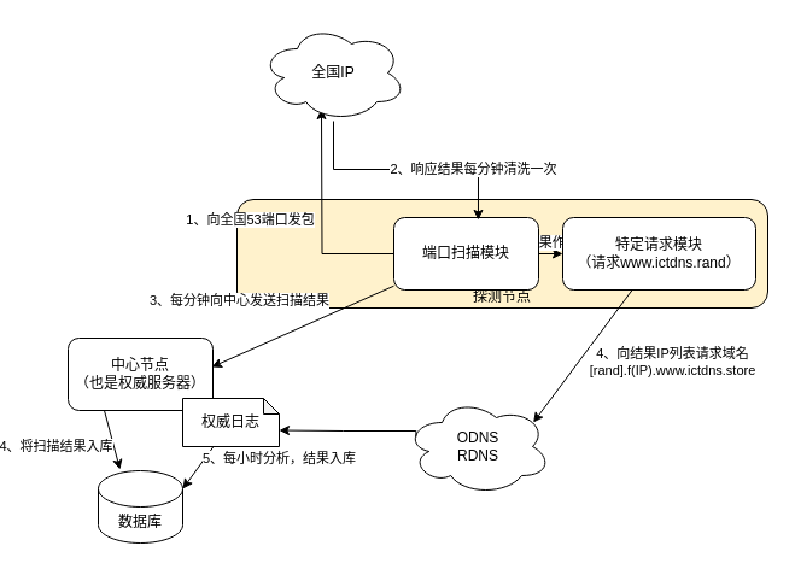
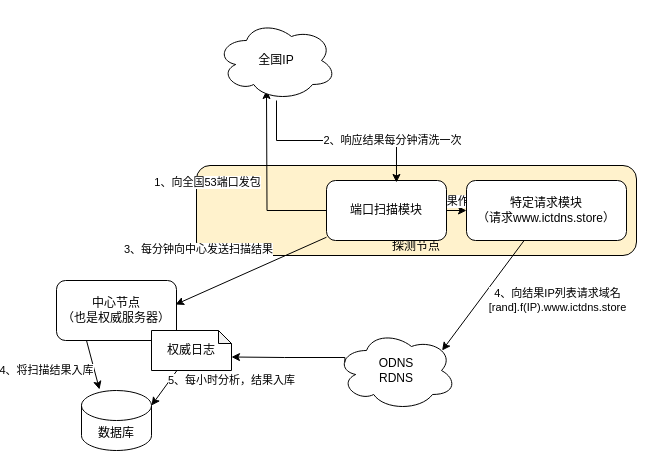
  <mxCell id="0" />
  <mxCell id="1" parent="0" />
  <mxCell id="2" value="&lt;br&gt;&lt;br&gt;&lt;br&gt;&lt;br&gt;&lt;br&gt;探测节点" style="rounded=1;whiteSpace=wrap;html=1;fillColor=#fff2cc;" vertex="1" parent="1"><mxGeometry x="160" y="165" width="440" height="90" as="geometry" /></mxCell>
  <mxCell id="3" value="中心节点&lt;br&gt;（也是权威服务器）" style="rounded=1;whiteSpace=wrap;html=1;" vertex="1" parent="1"><mxGeometry x="20" y="280" width="120" height="60" as="geometry" /></mxCell>
  <mxCell id="4" style="edgeStyle=orthogonalEdgeStyle;rounded=0;orthogonalLoop=1;jettySize=auto;html=1;" edge="1" parent="1" source="8"><mxGeometry relative="1" as="geometry"><mxPoint x="230" y="90" as="targetPoint" /></mxGeometry></mxCell>
  <mxCell id="5" value="1、向全国53端口发包" style="edgeLabel;html=1;align=center;verticalAlign=middle;resizable=0;points=[];" vertex="1" connectable="0" parent="4"><mxGeometry x="-0.017" relative="1" as="geometry"><mxPoint x="-60" as="offset" /></mxGeometry></mxCell>
  <mxCell id="6" style="edgeStyle=orthogonalEdgeStyle;rounded=0;orthogonalLoop=1;jettySize=auto;html=1;exitX=1;exitY=0.5;exitDx=0;exitDy=0;entryX=0;entryY=0.5;entryDx=0;entryDy=0;" edge="1" parent="1" source="8" target="17"><mxGeometry relative="1" as="geometry" /></mxCell>
  <mxCell id="7" value="3、扫描结果作为请求目的IP" style="edgeLabel;html=1;align=center;verticalAlign=middle;resizable=0;points=[];" vertex="1" connectable="0" parent="6"><mxGeometry x="-0.133" y="-1" relative="1" as="geometry"><mxPoint x="9" y="-11" as="offset" /></mxGeometry></mxCell>
  <mxCell id="8" value="端口扫描模块" style="rounded=1;whiteSpace=wrap;html=1;" vertex="1" parent="1"><mxGeometry x="290" y="180" width="120" height="60" as="geometry" /></mxCell>
  <mxCell id="9" value="全国IP" style="ellipse;shape=cloud;whiteSpace=wrap;html=1;" vertex="1" parent="1"><mxGeometry x="180" y="20" width="120" height="80" as="geometry" /></mxCell>
  <mxCell id="10" style="edgeStyle=orthogonalEdgeStyle;rounded=0;orthogonalLoop=1;jettySize=auto;html=1;entryX=0.583;entryY=0.033;entryDx=0;entryDy=0;entryPerimeter=0;" edge="1" parent="1" source="9" target="8"><mxGeometry relative="1" as="geometry" /></mxCell>
  <mxCell id="11" value="2、响应结果每分钟清洗一次" style="edgeLabel;html=1;align=center;verticalAlign=middle;resizable=0;points=[];" vertex="1" connectable="0" parent="10"><mxGeometry x="-0.146" y="1" relative="1" as="geometry"><mxPoint x="69" as="offset" /></mxGeometry></mxCell>
  <mxCell id="12" style="rounded=0;orthogonalLoop=1;jettySize=auto;html=1;entryX=0.992;entryY=0.4;entryDx=0;entryDy=0;entryPerimeter=0;" edge="1" parent="1" source="8" target="3"><mxGeometry relative="1" as="geometry" /></mxCell>
  <mxCell id="13" value="3、每分钟向中心发送扫描结果" style="edgeLabel;html=1;align=center;verticalAlign=middle;resizable=0;points=[];" vertex="1" connectable="0" parent="12"><mxGeometry x="-0.174" y="2" relative="1" as="geometry"><mxPoint x="-67" y="-18" as="offset" /></mxGeometry></mxCell>
  <mxCell id="14" value="数据库" style="shape=cylinder3;whiteSpace=wrap;html=1;boundedLbl=1;backgroundOutline=1;size=15;" vertex="1" parent="1"><mxGeometry x="45" y="390" width="70" height="60" as="geometry" /></mxCell>
  <mxCell id="15" style="rounded=0;orthogonalLoop=1;jettySize=auto;html=1;entryX=0.257;entryY=-0.017;entryDx=0;entryDy=0;entryPerimeter=0;exitX=0.25;exitY=1;exitDx=0;exitDy=0;" edge="1" parent="1" source="3" target="14"><mxGeometry relative="1" as="geometry" /></mxCell>
  <mxCell id="16" value="4、将扫描结果入库" style="edgeLabel;html=1;align=center;verticalAlign=middle;resizable=0;points=[];" vertex="1" connectable="0" parent="15"><mxGeometry x="-0.295" y="-1" relative="1" as="geometry"><mxPoint x="-44" y="12" as="offset" /></mxGeometry></mxCell>
- <mxCell id="17" value="特定请求模块&lt;br&gt;（请求www.ictdns.rand）" style="rounded=1;whiteSpace=wrap;html=1;" vertex="1" parent="1"><mxGeometry x="430" y="180" width="160" height="60" as="geometry" /></mxCell>
+ <mxCell id="17" value="特定请求模块&lt;br&gt;（请求www.ictdns.store）" style="rounded=1;whiteSpace=wrap;html=1;" vertex="1" parent="1"><mxGeometry x="430" y="180" width="160" height="60" as="geometry" /></mxCell>
  <mxCell id="18" value="ODNS&lt;br&gt;RDNS" style="ellipse;shape=cloud;whiteSpace=wrap;html=1;" vertex="1" parent="1"><mxGeometry x="300" y="330" width="120" height="80" as="geometry" /></mxCell>
  <mxCell id="19" style="rounded=0;orthogonalLoop=1;jettySize=auto;html=1;entryX=0.88;entryY=0.25;entryDx=0;entryDy=0;entryPerimeter=0;" edge="1" parent="1" source="17" target="18"><mxGeometry relative="1" as="geometry" /></mxCell>
  <mxCell id="20" value="4、向结果IP列表请求域名&lt;br&gt;[rand].f(IP).www.ictdns.store" style="edgeLabel;html=1;align=center;verticalAlign=middle;resizable=0;points=[];" vertex="1" connectable="0" parent="19"><mxGeometry x="-0.094" y="2" relative="1" as="geometry"><mxPoint x="68" y="9" as="offset" /></mxGeometry></mxCell>
  <mxCell id="21" value="权威日志" style="shape=note;whiteSpace=wrap;html=1;backgroundOutline=1;darkOpacity=0.05;size=13;" vertex="1" parent="1"><mxGeometry x="115" y="330" width="80" height="40" as="geometry" /></mxCell>
  <mxCell id="22" style="edgeStyle=orthogonalEdgeStyle;rounded=0;orthogonalLoop=1;jettySize=auto;html=1;exitX=0.07;exitY=0.4;exitDx=0;exitDy=0;exitPerimeter=0;entryX=0;entryY=0;entryDx=80;entryDy=26.5;entryPerimeter=0;" edge="1" parent="1" source="18" target="21"><mxGeometry relative="1" as="geometry"><Array as="points"><mxPoint x="308" y="357" /><mxPoint x="248" y="357" /></Array></mxGeometry></mxCell>
  <mxCell id="23" style="rounded=0;orthogonalLoop=1;jettySize=auto;html=1;entryX=1;entryY=0;entryDx=0;entryDy=15;entryPerimeter=0;" edge="1" parent="1" source="21" target="14"><mxGeometry relative="1" as="geometry" /></mxCell>
  <mxCell id="24" value="5、每小时分析，结果入库" style="edgeLabel;html=1;align=center;verticalAlign=middle;resizable=0;points=[];" vertex="1" connectable="0" parent="23"><mxGeometry x="0.059" y="2" relative="1" as="geometry"><mxPoint x="66" y="-10" as="offset" /></mxGeometry></mxCell>
